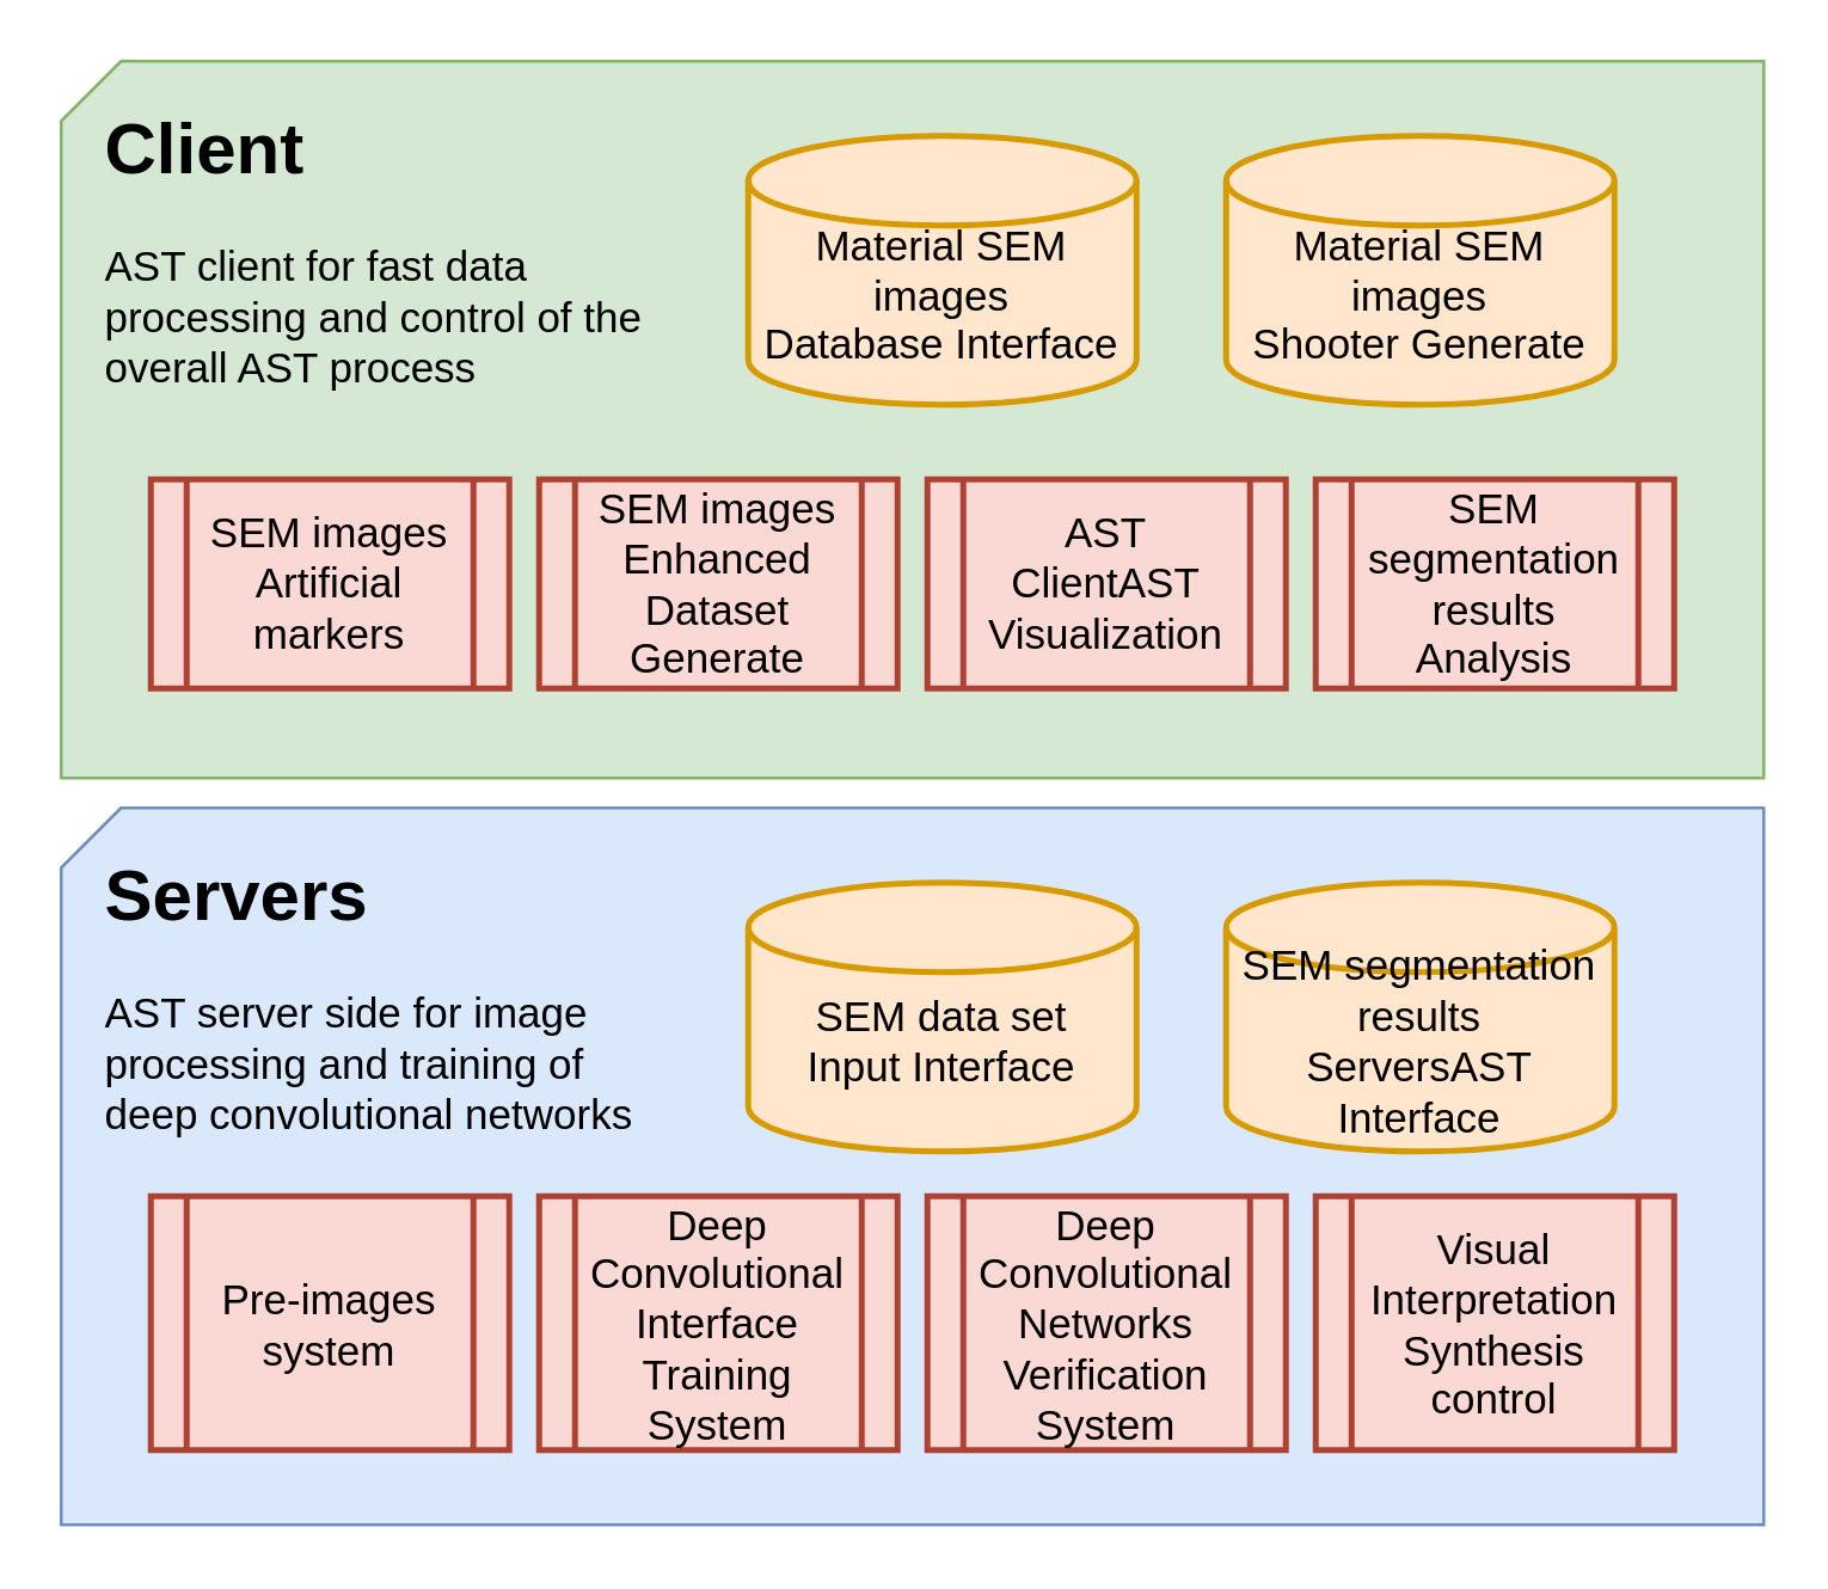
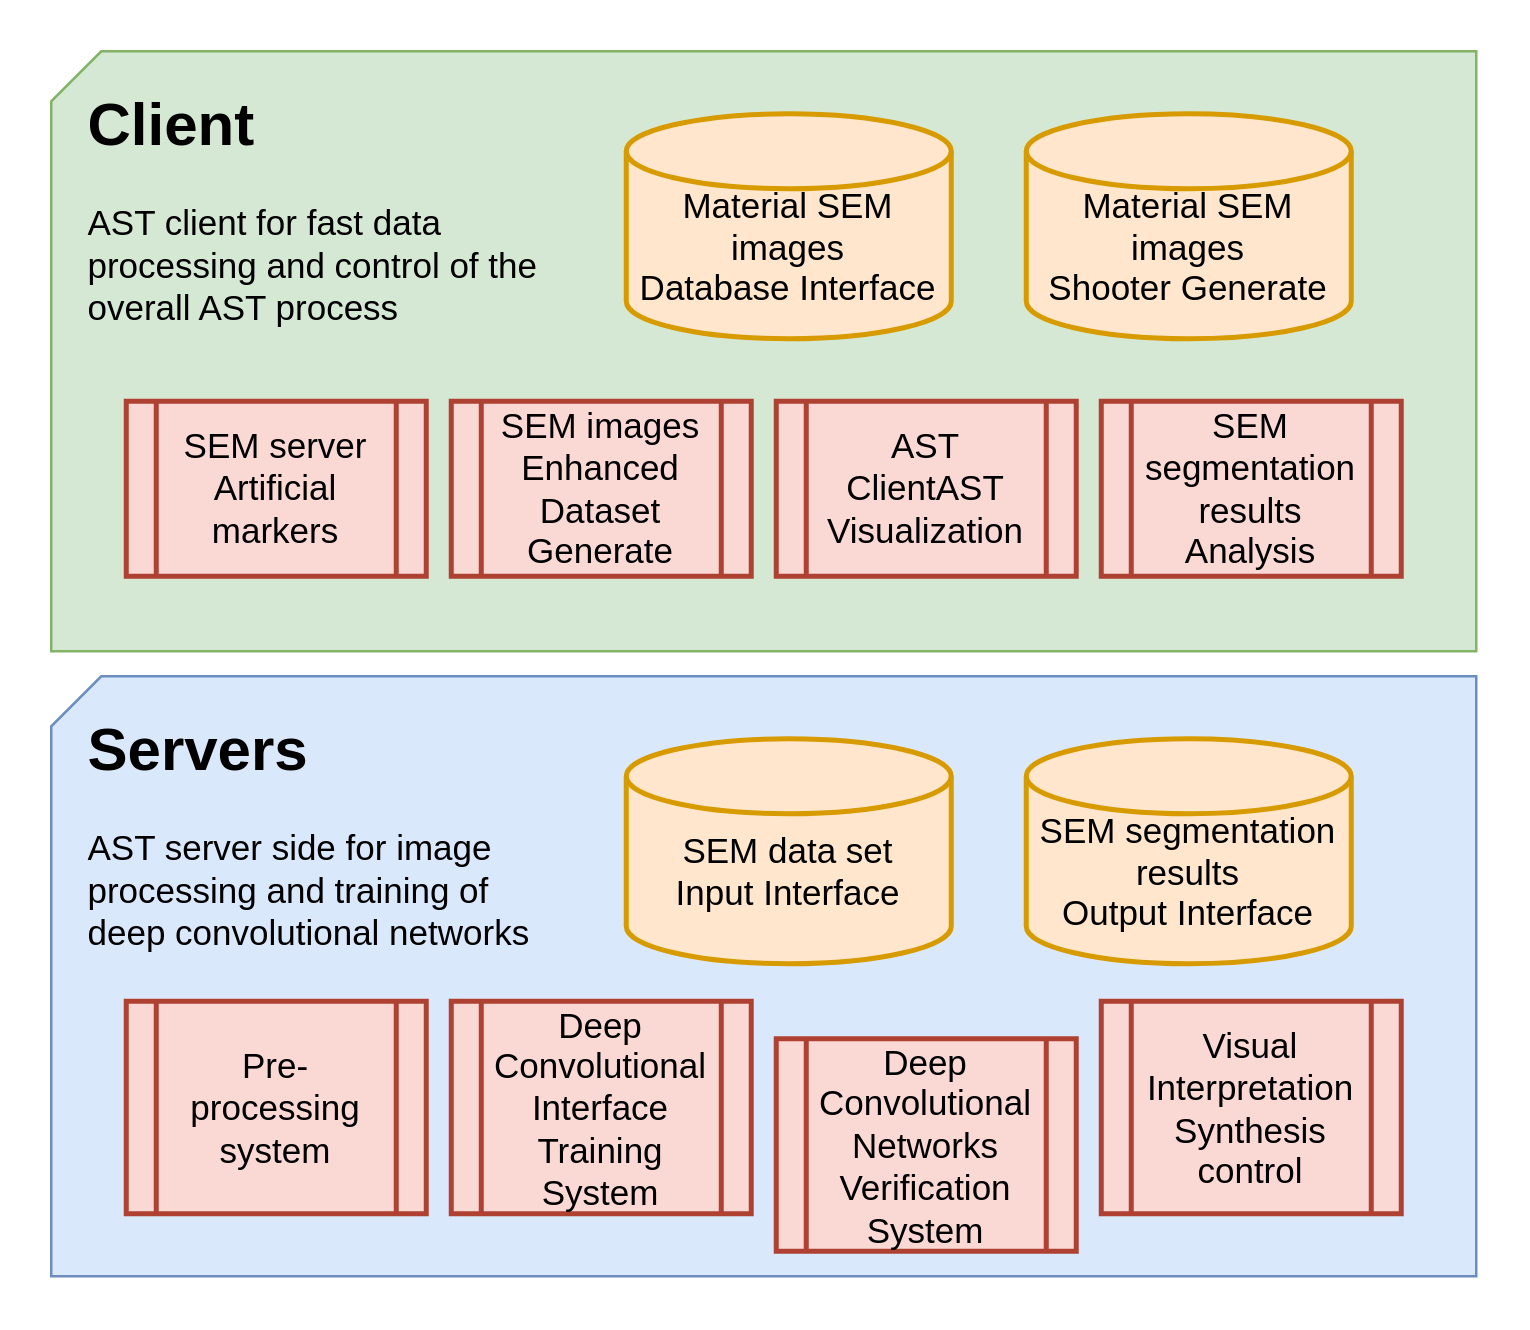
  <mxCell id="0" />
  <mxCell id="1" parent="0" />
  <mxCell id="2" value="" style="verticalLabelPosition=bottom;verticalAlign=top;html=1;shape=card;whiteSpace=wrap;size=20;arcSize=12;fillColor=#dae8fc;strokeColor=#6c8ebf;" parent="1" vertex="1"><mxGeometry x="20" y="270" width="570" height="240" as="geometry" /></mxCell>
  <mxCell id="3" value="&lt;h1&gt;Servers&lt;/h1&gt;&lt;p&gt;&lt;font style=&quot;font-size: 14px&quot;&gt;AST server side for image processing and training of deep convolutional networks&lt;/font&gt;&lt;/p&gt;" style="text;html=1;strokeColor=none;fillColor=none;spacing=5;spacingTop=-20;whiteSpace=wrap;overflow=hidden;rounded=0;" parent="1" vertex="1"><mxGeometry x="30" y="280" width="190" height="120" as="geometry" /></mxCell>
  <mxCell id="4" value="" style="verticalLabelPosition=bottom;verticalAlign=top;html=1;shape=card;whiteSpace=wrap;size=20;arcSize=12;fillColor=#d5e8d4;strokeColor=#82b366;" parent="1" vertex="1"><mxGeometry x="20" y="20" width="570" height="240" as="geometry" /></mxCell>
  <mxCell id="5" value="&lt;div&gt;&lt;span style=&quot;font-size: 14px&quot;&gt;&lt;br&gt;&lt;/span&gt;&lt;/div&gt;&lt;div&gt;&lt;span style=&quot;font-size: 14px&quot;&gt;Material SEM images&lt;/span&gt;&lt;br&gt;&lt;/div&gt;&lt;div&gt;&lt;span style=&quot;font-size: 14px&quot;&gt;Database Interface&lt;/span&gt;&lt;/div&gt;" style="strokeWidth=2;html=1;shape=mxgraph.flowchart.database;whiteSpace=wrap;fillColor=#ffe6cc;strokeColor=#d79b00;" parent="1" vertex="1"><mxGeometry x="250" y="45" width="130" height="90" as="geometry" /></mxCell>
  <mxCell id="6" value="&lt;h1&gt;Client&lt;/h1&gt;&lt;p&gt;&lt;font style=&quot;font-size: 14px&quot;&gt;AST client for fast data processing and control of the overall AST process&lt;/font&gt;&lt;/p&gt;" style="text;html=1;strokeColor=none;fillColor=none;spacing=5;spacingTop=-20;whiteSpace=wrap;overflow=hidden;rounded=0;" parent="1" vertex="1"><mxGeometry x="30" y="30" width="190" height="120" as="geometry" /></mxCell>
- <mxCell id="7" value="&lt;div&gt;&lt;span style=&quot;font-size: 14px&quot;&gt;SEM images&lt;/span&gt;&lt;/div&gt;&lt;div&gt;&lt;span style=&quot;font-size: 14px&quot;&gt;Artificial markers&lt;/span&gt;&lt;/div&gt;" style="shape=process;whiteSpace=wrap;html=1;backgroundOutline=1;strokeWidth=2;fillColor=#fad9d5;strokeColor=#ae4132;" parent="1" vertex="1"><mxGeometry x="50" y="160" width="120" height="70" as="geometry" /></mxCell>
+ <mxCell id="7" value="&lt;div&gt;&lt;span style=&quot;font-size: 14px&quot;&gt;SEM server&lt;/span&gt;&lt;/div&gt;&lt;div&gt;&lt;span style=&quot;font-size: 14px&quot;&gt;Artificial markers&lt;/span&gt;&lt;/div&gt;" style="shape=process;whiteSpace=wrap;html=1;backgroundOutline=1;strokeWidth=2;fillColor=#fad9d5;strokeColor=#ae4132;" parent="1" vertex="1"><mxGeometry x="50" y="160" width="120" height="70" as="geometry" /></mxCell>
  <mxCell id="8" value="&lt;div&gt;&lt;span style=&quot;font-size: 14px&quot;&gt;AST&lt;/span&gt;&lt;/div&gt;&lt;div&gt;&lt;span style=&quot;font-size: 14px&quot;&gt;ClientAST Visualization&lt;/span&gt;&lt;/div&gt;" style="shape=process;whiteSpace=wrap;html=1;backgroundOutline=1;strokeWidth=2;fillColor=#fad9d5;strokeColor=#ae4132;" parent="1" vertex="1"><mxGeometry x="310" y="160" width="120" height="70" as="geometry" /></mxCell>
  <mxCell id="9" value="&lt;div&gt;&lt;span style=&quot;font-size: 14px&quot;&gt;SEM segmentation results&lt;/span&gt;&lt;/div&gt;&lt;div&gt;&lt;span style=&quot;font-size: 14px&quot;&gt;Analysis&lt;/span&gt;&lt;/div&gt;" style="shape=process;whiteSpace=wrap;html=1;backgroundOutline=1;strokeWidth=2;fillColor=#fad9d5;strokeColor=#ae4132;" parent="1" vertex="1"><mxGeometry x="440" y="160" width="120" height="70" as="geometry" /></mxCell>
  <mxCell id="10" value="&lt;div&gt;&lt;span style=&quot;font-size: 14px&quot;&gt;SEM images&lt;/span&gt;&lt;/div&gt;&lt;div&gt;&lt;span style=&quot;font-size: 14px&quot;&gt;Enhanced Dataset&lt;/span&gt;&lt;/div&gt;&lt;div&gt;&lt;span style=&quot;font-size: 14px&quot;&gt;Generate&lt;/span&gt;&lt;/div&gt;" style="shape=process;whiteSpace=wrap;html=1;backgroundOutline=1;strokeWidth=2;fillColor=#fad9d5;strokeColor=#ae4132;" parent="1" vertex="1"><mxGeometry x="180" y="160" width="120" height="70" as="geometry" /></mxCell>
  <mxCell id="11" value="&lt;div&gt;&lt;span style=&quot;font-size: 14px&quot;&gt;&lt;br&gt;&lt;/span&gt;&lt;/div&gt;&lt;div&gt;&lt;span style=&quot;font-size: 14px&quot;&gt;Material SEM images&lt;/span&gt;&lt;/div&gt;&lt;div&gt;&lt;span style=&quot;font-size: 14px&quot;&gt;Shooter Generate&lt;/span&gt;&lt;/div&gt;" style="strokeWidth=2;html=1;shape=mxgraph.flowchart.database;whiteSpace=wrap;fillColor=#ffe6cc;strokeColor=#d79b00;" parent="1" vertex="1"><mxGeometry x="410" y="45" width="130" height="90" as="geometry" /></mxCell>
  <mxCell id="12" value="&lt;div&gt;&lt;span style=&quot;font-size: 14px&quot;&gt;Deep Convolutional Interface&lt;/span&gt;&lt;/div&gt;&lt;div&gt;&lt;span style=&quot;font-size: 14px&quot;&gt;Training System&lt;/span&gt;&lt;/div&gt;" style="shape=process;whiteSpace=wrap;html=1;backgroundOutline=1;strokeWidth=2;fillColor=#fad9d5;strokeColor=#ae4132;" parent="1" vertex="1"><mxGeometry x="180" y="400" width="120" height="85" as="geometry" /></mxCell>
- <mxCell id="13" value="&lt;div&gt;&lt;span style=&quot;font-size: 14px&quot;&gt;Deep Convolutional Networks&lt;/span&gt;&lt;/div&gt;&lt;div&gt;&lt;span style=&quot;font-size: 14px&quot;&gt;Verification System&lt;/span&gt;&lt;/div&gt;" style="shape=process;whiteSpace=wrap;html=1;backgroundOutline=1;strokeWidth=2;fillColor=#fad9d5;strokeColor=#ae4132;" parent="1" vertex="1"><mxGeometry x="310" y="400" width="120" height="85" as="geometry" /></mxCell>
- <mxCell id="14" value="&lt;div&gt;&lt;span style=&quot;font-size: 14px&quot;&gt;Pre-images system&lt;/span&gt;&lt;/div&gt;" style="shape=process;whiteSpace=wrap;html=1;backgroundOutline=1;strokeWidth=2;fillColor=#fad9d5;strokeColor=#ae4132;" parent="1" vertex="1"><mxGeometry x="50" y="400" width="120" height="85" as="geometry" /></mxCell>
+ <mxCell id="13" value="&lt;div&gt;&lt;span style=&quot;font-size: 14px&quot;&gt;Deep Convolutional Networks&lt;/span&gt;&lt;/div&gt;&lt;div&gt;&lt;span style=&quot;font-size: 14px&quot;&gt;Verification System&lt;/span&gt;&lt;/div&gt;" style="shape=process;whiteSpace=wrap;html=1;backgroundOutline=1;strokeWidth=2;fillColor=#fad9d5;strokeColor=#ae4132;" parent="1" vertex="1"><mxGeometry x="310" y="415" width="120" height="85" as="geometry" /></mxCell>
+ <mxCell id="14" value="&lt;div&gt;&lt;span style=&quot;font-size: 14px&quot;&gt;Pre-processing system&lt;/span&gt;&lt;/div&gt;" style="shape=process;whiteSpace=wrap;html=1;backgroundOutline=1;strokeWidth=2;fillColor=#fad9d5;strokeColor=#ae4132;" parent="1" vertex="1"><mxGeometry x="50" y="400" width="120" height="85" as="geometry" /></mxCell>
  <mxCell id="15" value="&lt;div&gt;&lt;span style=&quot;font-size: 14px&quot;&gt;Visual Interpretation&lt;/span&gt;&lt;/div&gt;&lt;div&gt;&lt;span style=&quot;font-size: 14px&quot;&gt;Synthesis control&lt;/span&gt;&lt;/div&gt;" style="shape=process;whiteSpace=wrap;html=1;backgroundOutline=1;strokeWidth=2;fillColor=#fad9d5;strokeColor=#ae4132;" parent="1" vertex="1"><mxGeometry x="440" y="400" width="120" height="85" as="geometry" /></mxCell>
  <mxCell id="16" value="&lt;div&gt;&lt;span style=&quot;font-size: 14px&quot;&gt;&lt;br&gt;&lt;/span&gt;&lt;/div&gt;&lt;div&gt;&lt;span style=&quot;font-size: 14px&quot;&gt;SEM data set&lt;/span&gt;&lt;/div&gt;&lt;div&gt;&lt;span style=&quot;font-size: 14px&quot;&gt;Input Interface&lt;/span&gt;&lt;/div&gt;" style="strokeWidth=2;html=1;shape=mxgraph.flowchart.database;whiteSpace=wrap;fillColor=#ffe6cc;strokeColor=#d79b00;" parent="1" vertex="1"><mxGeometry x="250" y="295" width="130" height="90" as="geometry" /></mxCell>
- <mxCell id="17" value="&lt;div&gt;&lt;span style=&quot;font-size: 14px&quot;&gt;&lt;br&gt;&lt;/span&gt;&lt;/div&gt;&lt;div&gt;&lt;span style=&quot;font-size: 14px&quot;&gt;SEM segmentation results&lt;/span&gt;&lt;/div&gt;&lt;div&gt;&lt;span style=&quot;font-size: 14px&quot;&gt;ServersAST Interface&lt;/span&gt;&lt;/div&gt;" style="strokeWidth=2;html=1;shape=mxgraph.flowchart.database;whiteSpace=wrap;fillColor=#ffe6cc;strokeColor=#d79b00;" parent="1" vertex="1"><mxGeometry x="410" y="295" width="130" height="90" as="geometry" /></mxCell>
+ <mxCell id="17" value="&lt;div&gt;&lt;span style=&quot;font-size: 14px&quot;&gt;&lt;br&gt;&lt;/span&gt;&lt;/div&gt;&lt;div&gt;&lt;span style=&quot;font-size: 14px&quot;&gt;SEM segmentation results&lt;/span&gt;&lt;/div&gt;&lt;div&gt;&lt;span style=&quot;font-size: 14px&quot;&gt;Output Interface&lt;/span&gt;&lt;/div&gt;" style="strokeWidth=2;html=1;shape=mxgraph.flowchart.database;whiteSpace=wrap;fillColor=#ffe6cc;strokeColor=#d79b00;" parent="1" vertex="1"><mxGeometry x="410" y="295" width="130" height="90" as="geometry" /></mxCell>
